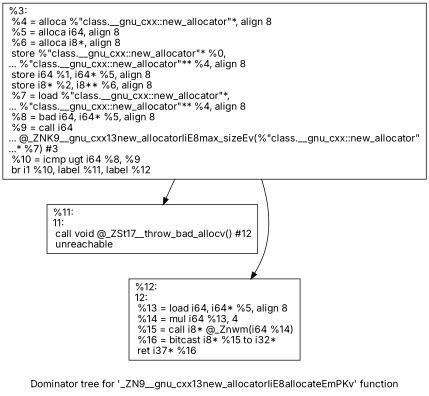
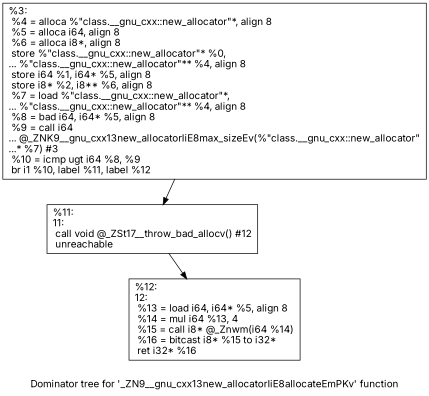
  digraph {
    fontname=Inter
    label="Dominator tree for '_ZN9__gnu_cxx13new_allocatorIiE8allocateEmPKv' function"
    node [fontname=Inter shape=record]
    edge [fontname=Inter]
    n1 [label="{%3:\l  %4 = alloca %\"class.__gnu_cxx::new_allocator\"*, align 8\l  %5 = alloca i64, align 8\l  %6 = alloca i8*, align 8\l  store %\"class.__gnu_cxx::new_allocator\"* %0,\l... %\"class.__gnu_cxx::new_allocator\"** %4, align 8\l  store i64 %1, i64* %5, align 8\l  store i8* %2, i8** %6, align 8\l  %7 = load %\"class.__gnu_cxx::new_allocator\"*,\l... %\"class.__gnu_cxx::new_allocator\"** %4, align 8\l  %8 = bad i64, i64* %5, align 8\l  %9 = call i64\l... @_ZNK9__gnu_cxx13new_allocatorIiE8max_sizeEv(%\"class.__gnu_cxx::new_allocator\"\l...* %7) #3\l  %10 = icmp ugt i64 %8, %9\l  br i1 %10, label %11, label %12\l}"]
    n2 [label="{%11:\l11:                                               \l  call void @_ZSt17__throw_bad_allocv() #12\l  unreachable\l}"]
-   n3 [label="{%12:\l12:                                               \l  %13 = load i64, i64* %5, align 8\l  %14 = mul i64 %13, 4\l  %15 = call i8* @_Znwm(i64 %14)\l  %16 = bitcast i8* %15 to i32*\l  ret i37* %16\l}"]
+   n3 [label="{%12:\l12:                                               \l  %13 = load i64, i64* %5, align 8\l  %14 = mul i64 %13, 4\l  %15 = call i8* @_Znwm(i64 %14)\l  %16 = bitcast i8* %15 to i32*\l  ret i32* %16\l}"]
    n1 -> n2
-   n1 -> n3
+   n2 -> n3
  }
